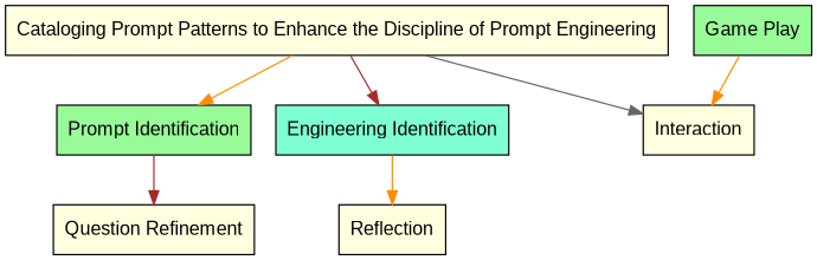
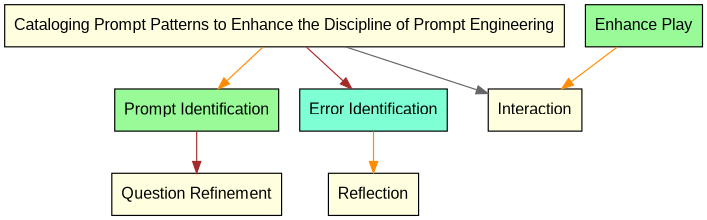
  digraph {
    fontname="Liberation Sans"
    rankdir=TB
    node [fillcolor=lightyellow fontname="Liberation Sans" shape=box style=filled]
    edge [color=darkorange fontname="Liberation Sans"]
    n1 [fillcolor=palegreen label="Prompt Identification"]
    "Cataloging Prompt Patterns to Enhance the Discipline of Prompt Engineering"
-   "Error Identification" [fillcolor=aquamarine label="Engineering Identification"]
+   "Error Identification" [fillcolor=aquamarine]
    Interaction
    "Question Refinement"
    Reflection
-   "Game Play" [fillcolor=palegreen]
+   "Game Play" [fillcolor=palegreen label="Enhance Play"]
    n1 -> "Question Refinement" [color=brown]
    "Cataloging Prompt Patterns to Enhance the Discipline of Prompt Engineering" -> n1
    "Cataloging Prompt Patterns to Enhance the Discipline of Prompt Engineering" -> "Error Identification" [color=brown]
    "Cataloging Prompt Patterns to Enhance the Discipline of Prompt Engineering" -> Interaction [color=gray40]
    "Error Identification" -> Reflection
    "Game Play" -> Interaction
  }
